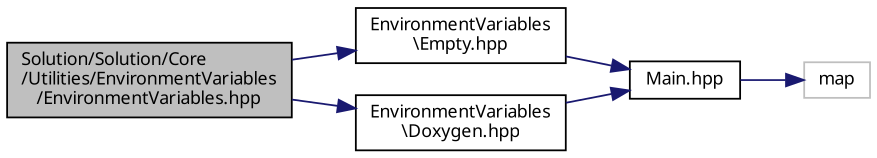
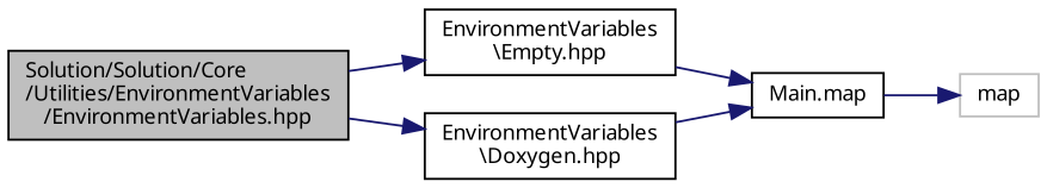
  digraph {
    rankdir=LR
    node [color=black fillcolor=white fontname=Verdana fontsize=10 shape=record style=filled]
    edge [color=midnightblue fontname=Verdana fontsize=10 labelfontname=Verdana labelfontsize=10 style=solid]
    n1 [fillcolor=grey75 fontcolor=black height=0.2 label="Solution/Solution/Core\l/Utilities/EnvironmentVariables\l/EnvironmentVariables.hpp" width=0.4]
    n2 [height=0.2 label="EnvironmentVariables\l\\Empty.hpp" width=0.4]
    n3 [height=0.2 label="EnvironmentVariables\l\\Doxygen.hpp" width=0.4]
-   n4 [height=0.2 label="Main.hpp" width=0.4]
+   n4 [height=0.2 label="Main.map" width=0.4]
    n5 [color=grey75 height=0.2 label=map width=0.4]
    n1 -> n2
    n1 -> n3
    n2 -> n4
    n3 -> n4
    n4 -> n5
  }
